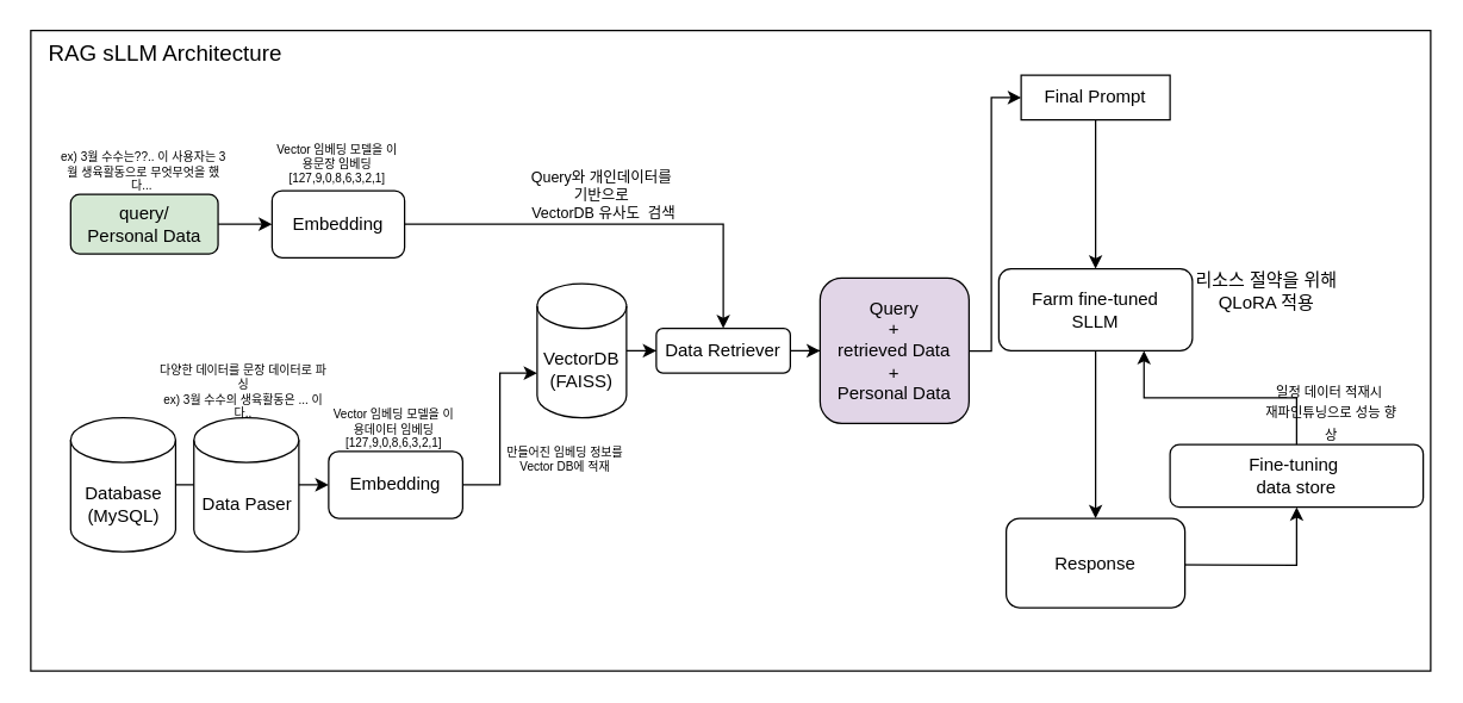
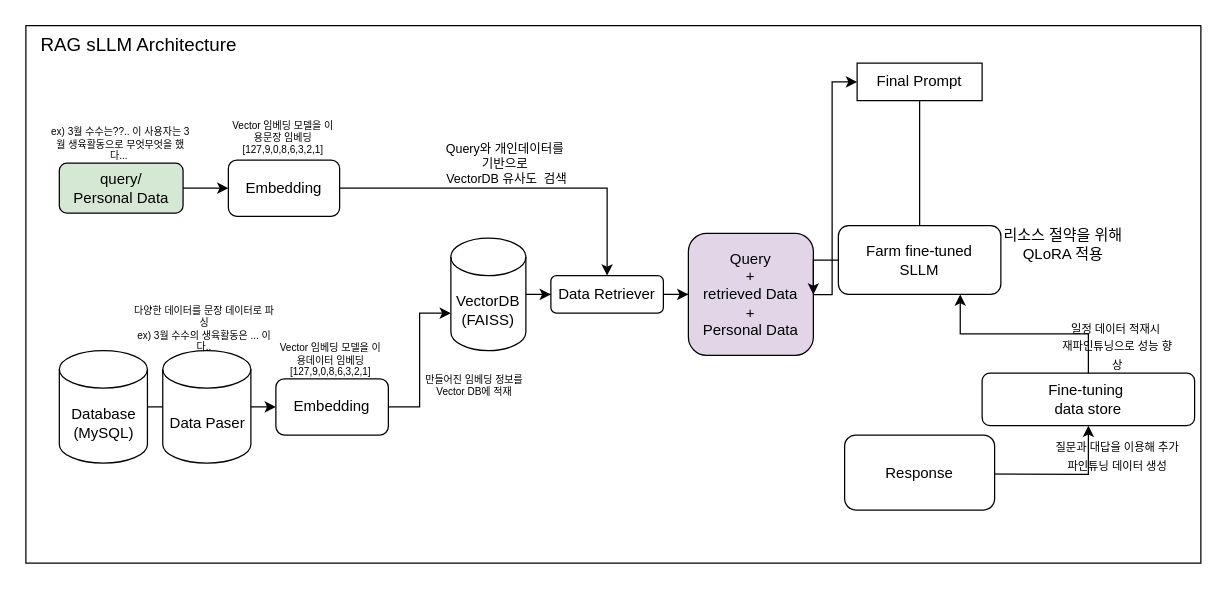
  <mxCell id="0" />
  <mxCell id="1" parent="0" />
  <mxCell id="2" value="" style="rounded=0;whiteSpace=wrap;html=1;" vertex="1" parent="1"><mxGeometry x="20" y="20" width="940" height="430" as="geometry" /></mxCell>
  <mxCell id="3" value="&lt;font style=&quot;font-size: 15px;&quot;&gt;RAG sLLM Architecture&lt;/font&gt;" style="text;html=1;align=center;verticalAlign=middle;resizable=0;points=[];autosize=1;strokeColor=none;fillColor=none;" vertex="1" parent="1"><mxGeometry x="20" y="20" width="180" height="30" as="geometry" /></mxCell>
  <mxCell id="4" value="" style="edgeStyle=orthogonalEdgeStyle;rounded=0;orthogonalLoop=1;jettySize=auto;html=1;" edge="1" parent="1" source="5" target="7"><mxGeometry relative="1" as="geometry" /></mxCell>
  <mxCell id="5" value="Database&lt;div&gt;(MySQL)&lt;/div&gt;" style="shape=cylinder3;whiteSpace=wrap;html=1;boundedLbl=1;backgroundOutline=1;size=15;" vertex="1" parent="1"><mxGeometry x="46.75" y="280" width="70.5" height="90" as="geometry" /></mxCell>
  <mxCell id="6" value="Data Paser" style="shape=cylinder3;whiteSpace=wrap;html=1;boundedLbl=1;backgroundOutline=1;size=15;" vertex="1" parent="1"><mxGeometry x="129.5" y="280" width="70.5" height="90" as="geometry" /></mxCell>
  <mxCell id="7" value="Embedding" style="rounded=1;whiteSpace=wrap;html=1;" vertex="1" parent="1"><mxGeometry x="220" y="302.5" width="90" height="45" as="geometry" /></mxCell>
  <mxCell id="8" style="edgeStyle=orthogonalEdgeStyle;rounded=0;orthogonalLoop=1;jettySize=auto;html=1;entryX=0;entryY=0.5;entryDx=0;entryDy=0;" edge="1" parent="1" source="9" target="30"><mxGeometry relative="1" as="geometry" /></mxCell>
  <mxCell id="9" value="VectorDB&lt;div&gt;(FAISS)&lt;/div&gt;" style="shape=cylinder3;whiteSpace=wrap;html=1;boundedLbl=1;backgroundOutline=1;size=15;" vertex="1" parent="1"><mxGeometry x="360" y="190" width="60" height="90" as="geometry" /></mxCell>
  <mxCell id="10" value="" style="edgeStyle=orthogonalEdgeStyle;rounded=0;orthogonalLoop=1;jettySize=auto;html=1;" edge="1" parent="1" source="11" target="13"><mxGeometry relative="1" as="geometry" /></mxCell>
  <mxCell id="11" value="query/&lt;div&gt;Personal Data&lt;/div&gt;" style="rounded=1;whiteSpace=wrap;html=1;fillColor=#d5e8d4;" vertex="1" parent="1"><mxGeometry x="46.75" y="130" width="99" height="40" as="geometry" /></mxCell>
  <mxCell id="12" style="edgeStyle=orthogonalEdgeStyle;rounded=0;orthogonalLoop=1;jettySize=auto;html=1;entryX=0.5;entryY=0;entryDx=0;entryDy=0;" edge="1" parent="1" source="13" target="30"><mxGeometry relative="1" as="geometry" /></mxCell>
  <mxCell id="13" value="Embedding" style="rounded=1;whiteSpace=wrap;html=1;" vertex="1" parent="1"><mxGeometry x="182" y="127.5" width="89" height="45" as="geometry" /></mxCell>
  <mxCell id="14" style="edgeStyle=orthogonalEdgeStyle;rounded=0;orthogonalLoop=1;jettySize=auto;html=1;entryX=0;entryY=0.5;entryDx=0;entryDy=0;" edge="1" parent="1" source="15" target="17"><mxGeometry relative="1" as="geometry"><Array as="points"><mxPoint x="665" y="235" /><mxPoint x="665" y="65" /></Array></mxGeometry></mxCell>
  <mxCell id="15" value="Query&lt;div&gt;+&lt;div&gt;retrieved Data&lt;/div&gt;&lt;/div&gt;&lt;div&gt;+&lt;/div&gt;&lt;div&gt;Personal Data&lt;/div&gt;" style="rounded=1;whiteSpace=wrap;html=1;fillColor=#e1d5e7;" vertex="1" parent="1"><mxGeometry x="550" y="186.25" width="100" height="97.5" as="geometry" /></mxCell>
- <mxCell id="16" style="edgeStyle=orthogonalEdgeStyle;rounded=0;orthogonalLoop=1;jettySize=auto;html=1;entryX=0.5;entryY=0;entryDx=0;entryDy=0;" edge="1" parent="1" source="17" target="20"><mxGeometry relative="1" as="geometry" /></mxCell>
+ <mxCell id="16" style="edgeStyle=orthogonalEdgeStyle;rounded=0;orthogonalLoop=1;jettySize=auto;html=1;entryX=0.5;entryY=0;entryDx=0;entryDy=0;endArrow=none;" edge="1" parent="1" source="17" target="20"><mxGeometry relative="1" as="geometry" /></mxCell>
  <mxCell id="17" value="Final Prompt" style="whiteSpace=wrap;html=1;rounded=0;" vertex="1" parent="1"><mxGeometry x="685" y="50" width="100" height="30" as="geometry" /></mxCell>
  <mxCell id="18" style="edgeStyle=orthogonalEdgeStyle;rounded=0;orthogonalLoop=1;jettySize=auto;html=1;entryX=0;entryY=0;entryDx=0;entryDy=60;entryPerimeter=0;" edge="1" parent="1" source="7" target="9"><mxGeometry relative="1" as="geometry" /></mxCell>
- <mxCell id="19" style="edgeStyle=orthogonalEdgeStyle;rounded=0;orthogonalLoop=1;jettySize=auto;html=1;" edge="1" parent="1" source="20" target="22"><mxGeometry relative="1" as="geometry" /></mxCell>
+ <mxCell id="19" style="edgeStyle=orthogonalEdgeStyle;rounded=0;orthogonalLoop=1;jettySize=auto;html=1;" edge="1" parent="1" source="20" target="15"><mxGeometry relative="1" as="geometry" /></mxCell>
  <mxCell id="20" value="&lt;div&gt;Farm fine-tuned&lt;/div&gt;SLLM" style="rounded=1;whiteSpace=wrap;html=1;" vertex="1" parent="1"><mxGeometry x="670" y="180" width="130" height="55" as="geometry" /></mxCell>
  <mxCell id="21" style="edgeStyle=orthogonalEdgeStyle;rounded=0;orthogonalLoop=1;jettySize=auto;html=1;entryX=0.5;entryY=1;entryDx=0;entryDy=0;" edge="1" parent="1" target="33"><mxGeometry relative="1" as="geometry"><mxPoint x="770" y="378.5" as="sourcePoint" /><mxPoint x="875" y="340" as="targetPoint" /></mxGeometry></mxCell>
  <mxCell id="22" value="Response" style="rounded=1;whiteSpace=wrap;html=1;" vertex="1" parent="1"><mxGeometry x="675" y="347.5" width="120" height="60" as="geometry" /></mxCell>
  <mxCell id="23" value="ex) 3월 수수는??.. 이 사용자는 3월 생육활동으로 무엇무엇을 했다...&amp;nbsp;" style="text;html=1;align=center;verticalAlign=middle;whiteSpace=wrap;rounded=0;fontSize=8;" vertex="1" parent="1"><mxGeometry x="36.25" y="100" width="120" height="30" as="geometry" /></mxCell>
  <mxCell id="24" value="&lt;div&gt;Vector 임베딩 모델을 이용문장 임베딩&lt;/div&gt;[127,9,0,8,6,3,2,1]" style="text;html=1;align=center;verticalAlign=middle;whiteSpace=wrap;rounded=0;fontSize=8;" vertex="1" parent="1"><mxGeometry x="181" y="100" width="90" height="20" as="geometry" /></mxCell>
  <mxCell id="25" value="다양한 데이터를 문장 데이터로 파싱&lt;div&gt;ex) 3월 수수의 생육활동은 ... 이다..&lt;/div&gt;" style="text;html=1;align=center;verticalAlign=middle;whiteSpace=wrap;rounded=0;fontSize=8;" vertex="1" parent="1"><mxGeometry x="102.63" y="248" width="120.25" height="30" as="geometry" /></mxCell>
  <mxCell id="26" value="&lt;div&gt;Vector 임베딩 모델을 이용데이터 임베딩&lt;/div&gt;[127,9,0,8,6,3,2,1]" style="text;html=1;align=center;verticalAlign=middle;whiteSpace=wrap;rounded=0;fontSize=8;" vertex="1" parent="1"><mxGeometry x="219" y="278" width="90" height="20" as="geometry" /></mxCell>
  <mxCell id="27" value="만들어진 임베딩 정보를 Vector DB에 적재" style="text;html=1;align=center;verticalAlign=middle;whiteSpace=wrap;rounded=0;fontSize=8;" vertex="1" parent="1"><mxGeometry x="334" y="298" width="90" height="20" as="geometry" /></mxCell>
  <mxCell id="28" value="&lt;font style=&quot;font-size: 10px;&quot;&gt;Query와 개인데이터를&amp;nbsp;&lt;/font&gt;&lt;div&gt;&lt;font style=&quot;font-size: 10px;&quot;&gt;기반으로&amp;nbsp;&lt;/font&gt;&lt;/div&gt;&lt;div&gt;&lt;font style=&quot;font-size: 10px;&quot;&gt;VectorDB 유사도 &amp;nbsp;검색&lt;/font&gt;&lt;/div&gt;" style="text;html=1;align=center;verticalAlign=middle;whiteSpace=wrap;rounded=0;fontSize=8;" vertex="1" parent="1"><mxGeometry x="330" y="110" width="150" height="40" as="geometry" /></mxCell>
  <mxCell id="29" style="edgeStyle=orthogonalEdgeStyle;rounded=0;orthogonalLoop=1;jettySize=auto;html=1;entryX=0;entryY=0.5;entryDx=0;entryDy=0;" edge="1" parent="1" source="30" target="15"><mxGeometry relative="1" as="geometry" /></mxCell>
  <mxCell id="30" value="Data Retriever" style="rounded=1;whiteSpace=wrap;html=1;" vertex="1" parent="1"><mxGeometry x="440" y="220" width="90" height="30" as="geometry" /></mxCell>
  <mxCell id="31" value="리소스 절약을 위해 QLoRA 적용" style="text;html=1;align=center;verticalAlign=middle;whiteSpace=wrap;rounded=0;" vertex="1" parent="1"><mxGeometry x="785" y="180" width="130" height="30" as="geometry" /></mxCell>
  <mxCell id="32" style="edgeStyle=orthogonalEdgeStyle;rounded=0;orthogonalLoop=1;jettySize=auto;html=1;entryX=0.75;entryY=1;entryDx=0;entryDy=0;" edge="1" parent="1" source="33" target="20"><mxGeometry relative="1" as="geometry" /></mxCell>
  <mxCell id="33" value="Fine-tuning&amp;nbsp;&lt;div&gt;data store&lt;/div&gt;" style="rounded=1;whiteSpace=wrap;html=1;" vertex="1" parent="1"><mxGeometry x="785" y="298" width="170" height="42" as="geometry" /></mxCell>
+ <mxCell id="34" value="&lt;font style=&quot;font-size: 9px;&quot;&gt;질문과 대답을 이용해 추가 파인튜닝 데이터 생성&lt;/font&gt;" style="text;html=1;align=center;verticalAlign=middle;whiteSpace=wrap;rounded=0;" vertex="1" parent="1"><mxGeometry x="842" y="347.5" width="103" height="32.5" as="geometry" /></mxCell>
  <mxCell id="35" value="&lt;span style=&quot;font-size: 9px;&quot;&gt;일정 데이터 적재시&amp;nbsp;&lt;/span&gt;&lt;div&gt;&lt;span style=&quot;font-size: 9px;&quot;&gt;재파인튜닝으로 성능 향상&lt;/span&gt;&lt;/div&gt;" style="text;html=1;align=center;verticalAlign=middle;whiteSpace=wrap;rounded=0;" vertex="1" parent="1"><mxGeometry x="847" y="262.5" width="93" height="27.5" as="geometry" /></mxCell>
